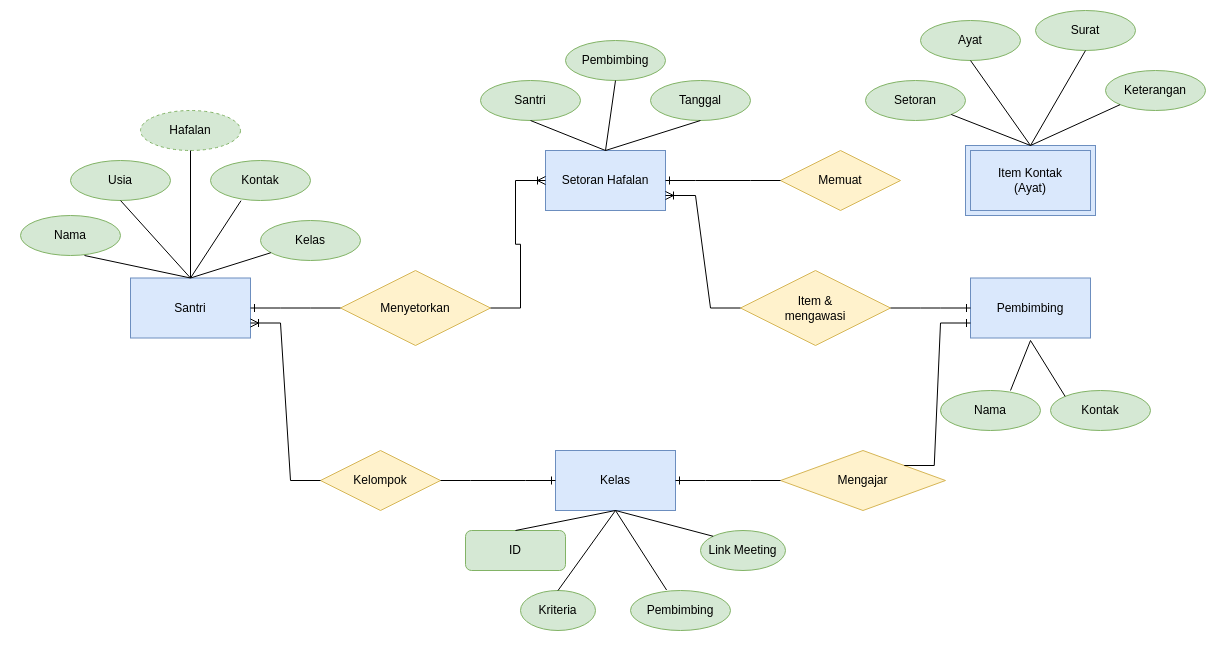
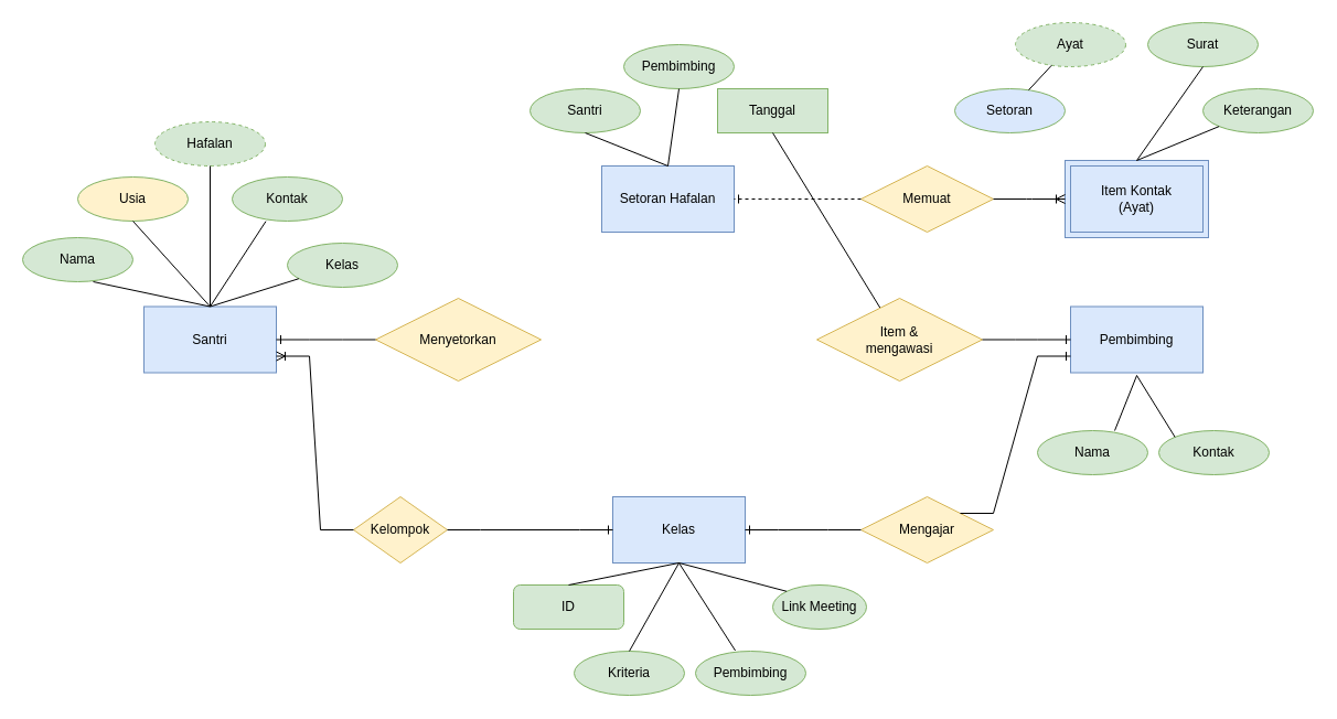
  <mxCell id="0" />
  <mxCell id="1" parent="0" />
  <mxCell id="2" value="Santri" style="rounded=0;whiteSpace=wrap;html=1;fillColor=#dae8fc;strokeColor=#6c8ebf;" parent="1" vertex="1"><mxGeometry y="277.5" width="120" height="60" as="geometry" x="130" /></mxCell>
  <mxCell id="3" value="Nama" style="ellipse;whiteSpace=wrap;html=1;align=center;fillColor=#d5e8d4;strokeColor=#82b366;" parent="1" vertex="1"><mxGeometry x="20" y="215" width="100" height="40" as="geometry" /></mxCell>
- <mxCell id="4" value="Usia" style="ellipse;whiteSpace=wrap;html=1;align=center;fillColor=#d5e8d4;strokeColor=#82b366;" parent="1" vertex="1"><mxGeometry x="70" y="160" width="100" height="40" as="geometry" /></mxCell>
+ <mxCell id="4" value="Usia" style="ellipse;whiteSpace=wrap;html=1;align=center;fillColor=#fff2cc;strokeColor=#82b366;" parent="1" vertex="1"><mxGeometry x="70" y="160" width="100" height="40" as="geometry" /></mxCell>
  <mxCell id="5" value="Kontak" style="ellipse;whiteSpace=wrap;html=1;align=center;fillColor=#d5e8d4;strokeColor=#82b366;" parent="1" vertex="1"><mxGeometry x="210" y="160" width="100" height="40" as="geometry" /></mxCell>
  <mxCell id="6" value="Hafalan" style="ellipse;whiteSpace=wrap;html=1;align=center;fillColor=#d5e8d4;strokeColor=#82b366;dashed=1;" parent="1" vertex="1"><mxGeometry x="140" y="110" width="100" height="40" as="geometry" /></mxCell>
  <mxCell id="7" value="" style="endArrow=none;html=1;rounded=0;exitX=0.64;exitY=1;exitDx=0;exitDy=0;exitPerimeter=0;entryX=0.5;entryY=0;entryDx=0;entryDy=0;" parent="1" source="3" target="2" edge="1"><mxGeometry relative="1" as="geometry"><mxPoint x="210" y="480" as="sourcePoint" /><mxPoint x="370" y="480" as="targetPoint" /></mxGeometry></mxCell>
  <mxCell id="8" value="" style="endArrow=none;html=1;rounded=0;exitX=0.5;exitY=1;exitDx=0;exitDy=0;entryX=0.5;entryY=0;entryDx=0;entryDy=0;" parent="1" source="4" target="2" edge="1"><mxGeometry relative="1" as="geometry"><mxPoint x="114" y="270" as="sourcePoint" /><mxPoint x="200" y="300" as="targetPoint" /></mxGeometry></mxCell>
  <mxCell id="9" value="" style="endArrow=none;html=1;rounded=0;exitX=0.5;exitY=1;exitDx=0;exitDy=0;entryX=0.5;entryY=0;entryDx=0;entryDy=0;" parent="1" source="6" target="2" edge="1"><mxGeometry relative="1" as="geometry"><mxPoint y="190" as="sourcePoint" x="130" /><mxPoint x="200" y="300" as="targetPoint" /></mxGeometry></mxCell>
  <mxCell id="10" value="" style="endArrow=none;html=1;rounded=0;exitX=0.5;exitY=0;exitDx=0;exitDy=0;entryX=0.305;entryY=1.005;entryDx=0;entryDy=0;entryPerimeter=0;" parent="1" source="2" target="5" edge="1"><mxGeometry relative="1" as="geometry"><mxPoint x="210" y="480" as="sourcePoint" /><mxPoint x="370" y="480" as="targetPoint" /></mxGeometry></mxCell>
  <mxCell id="11" value="Pembimbing" style="rounded=0;whiteSpace=wrap;html=1;fillColor=#dae8fc;strokeColor=#6c8ebf;" parent="1" vertex="1"><mxGeometry x="970" y="277.5" width="120" height="60" as="geometry" /></mxCell>
  <mxCell id="12" value="Kelas" style="rounded=0;whiteSpace=wrap;html=1;fillColor=#dae8fc;strokeColor=#6c8ebf;" parent="1" vertex="1"><mxGeometry x="555" y="450" width="120" height="60" as="geometry" /></mxCell>
  <mxCell id="13" value="ID" style="whiteSpace=wrap;html=1;align=center;fillColor=#d5e8d4;strokeColor=#82b366;rounded=1;" parent="1" vertex="1"><mxGeometry x="465" y="530" width="100" height="40" as="geometry" /></mxCell>
  <mxCell id="14" value="" style="endArrow=none;html=1;rounded=0;entryX=0.5;entryY=1;entryDx=0;entryDy=0;exitX=0.5;exitY=0;exitDx=0;exitDy=0;" parent="1" source="13" target="12" edge="1"><mxGeometry relative="1" as="geometry"><mxPoint x="570" y="410" as="sourcePoint" /><mxPoint x="730" y="410" as="targetPoint" /></mxGeometry></mxCell>
  <mxCell id="15" value="Nama" style="ellipse;whiteSpace=wrap;html=1;align=center;fillColor=#d5e8d4;strokeColor=#82b366;" parent="1" vertex="1"><mxGeometry x="940" y="390" width="100" height="40" as="geometry" /></mxCell>
  <mxCell id="16" value="" style="endArrow=none;html=1;rounded=0;" parent="1" edge="1"><mxGeometry relative="1" as="geometry"><mxPoint x="1030" y="340" as="sourcePoint" /><mxPoint x="1010" y="390" as="targetPoint" /></mxGeometry></mxCell>
  <mxCell id="17" value="Kontak" style="ellipse;whiteSpace=wrap;html=1;align=center;fillColor=#d5e8d4;strokeColor=#82b366;" parent="1" vertex="1"><mxGeometry x="1050" y="390" width="100" height="40" as="geometry" /></mxCell>
  <mxCell id="18" value="" style="endArrow=none;html=1;rounded=0;entryX=0;entryY=0;entryDx=0;entryDy=0;" parent="1" target="17" edge="1"><mxGeometry relative="1" as="geometry"><mxPoint x="1030" y="340" as="sourcePoint" /><mxPoint x="1070" y="390" as="targetPoint" /></mxGeometry></mxCell>
- <mxCell id="19" value="Mengajar" style="shape=rhombus;perimeter=rhombusPerimeter;whiteSpace=wrap;html=1;align=center;fillColor=#fff2cc;strokeColor=#d6b656;" parent="1" vertex="1"><mxGeometry x="780" y="450" width="165" height="60" as="geometry" /></mxCell>
- <mxCell id="20" value="Kelompok" style="shape=rhombus;perimeter=rhombusPerimeter;whiteSpace=wrap;html=1;align=center;fillColor=#fff2cc;strokeColor=#d6b656;" parent="1" vertex="1"><mxGeometry x="320" y="450" width="120" height="60" as="geometry" /></mxCell>
+ <mxCell id="19" value="Mengajar" style="shape=rhombus;perimeter=rhombusPerimeter;whiteSpace=wrap;html=1;align=center;fillColor=#fff2cc;strokeColor=#d6b656;" parent="1" vertex="1"><mxGeometry x="780" y="450" width="120" height="60" as="geometry" /></mxCell>
+ <mxCell id="20" value="Kelompok" style="shape=rhombus;perimeter=rhombusPerimeter;whiteSpace=wrap;html=1;align=center;fillColor=#fff2cc;strokeColor=#d6b656;" parent="1" vertex="1"><mxGeometry x="320" y="450" width="85" height="60" as="geometry" /></mxCell>
  <mxCell id="21" value="Setoran Hafalan" style="rounded=0;whiteSpace=wrap;html=1;fillColor=#dae8fc;strokeColor=#6c8ebf;" parent="1" vertex="1"><mxGeometry x="545" y="150" width="120" height="60" as="geometry" /></mxCell>
  <mxCell id="22" value="Santri" style="ellipse;whiteSpace=wrap;html=1;align=center;fillColor=#d5e8d4;strokeColor=#82b366;" parent="1" vertex="1"><mxGeometry x="480" y="80" width="100" height="40" as="geometry" /></mxCell>
  <mxCell id="23" value="Pembimbing" style="ellipse;whiteSpace=wrap;html=1;align=center;fillColor=#d5e8d4;strokeColor=#82b366;" parent="1" vertex="1"><mxGeometry x="565" y="40" width="100" height="40" as="geometry" /></mxCell>
- <mxCell id="24" value="Tanggal" style="ellipse;whiteSpace=wrap;html=1;align=center;fillColor=#d5e8d4;strokeColor=#82b366;" parent="1" vertex="1"><mxGeometry x="650" y="80" width="100" height="40" as="geometry" /></mxCell>
+ <mxCell id="24" value="Tanggal" style="whiteSpace=wrap;html=1;align=center;fillColor=#d5e8d4;strokeColor=#82b366;rounded=0;" parent="1" vertex="1"><mxGeometry x="650" y="80" width="100" height="40" as="geometry" /></mxCell>
  <mxCell id="25" value="&lt;div&gt;Item Kontak&lt;/div&gt;&lt;div&gt;(Ayat)&lt;/div&gt;" style="shape=ext;margin=3;double=1;whiteSpace=wrap;html=1;align=center;fillColor=#dae8fc;strokeColor=#6c8ebf;" parent="1" vertex="1"><mxGeometry x="965" y="145" width="130" height="70" as="geometry" /></mxCell>
  <mxCell id="26" value="Memuat" style="shape=rhombus;perimeter=rhombusPerimeter;whiteSpace=wrap;html=1;align=center;fillColor=#fff2cc;strokeColor=#d6b656;" parent="1" vertex="1"><mxGeometry x="780" y="150" width="120" height="60" as="geometry" /></mxCell>
- <mxCell id="27" value="Ayat" style="ellipse;whiteSpace=wrap;html=1;align=center;fillColor=#d5e8d4;strokeColor=#82b366;" parent="1" vertex="1"><mxGeometry x="920" y="20" width="100" height="40" as="geometry" /></mxCell>
- <mxCell id="28" value="Surat" style="ellipse;whiteSpace=wrap;html=1;align=center;fillColor=#d5e8d4;strokeColor=#82b366;" parent="1" vertex="1"><mxGeometry x="1035" y="10" width="100" height="40" as="geometry" /></mxCell>
+ <mxCell id="27" value="Ayat" style="ellipse;whiteSpace=wrap;html=1;align=center;fillColor=#d5e8d4;strokeColor=#82b366;dashed=1;" parent="1" vertex="1"><mxGeometry x="920" y="20" width="100" height="40" as="geometry" /></mxCell>
+ <mxCell id="28" value="Surat" style="ellipse;whiteSpace=wrap;html=1;align=center;fillColor=#d5e8d4;strokeColor=#82b366;" parent="1" vertex="1"><mxGeometry x="1040" y="20" width="100" height="40" as="geometry" /></mxCell>
  <mxCell id="29" value="" style="endArrow=none;html=1;rounded=0;exitX=0.5;exitY=1;exitDx=0;exitDy=0;entryX=0.5;entryY=0;entryDx=0;entryDy=0;" parent="1" source="22" target="21" edge="1"><mxGeometry relative="1" as="geometry"><mxPoint x="570" y="170" as="sourcePoint" /><mxPoint x="730" y="170" as="targetPoint" /></mxGeometry></mxCell>
  <mxCell id="30" value="" style="endArrow=none;html=1;rounded=0;exitX=0.5;exitY=1;exitDx=0;exitDy=0;entryX=0.5;entryY=0;entryDx=0;entryDy=0;" parent="1" source="23" target="21" edge="1"><mxGeometry relative="1" as="geometry"><mxPoint x="490" y="80" as="sourcePoint" /><mxPoint x="615" y="160" as="targetPoint" /></mxGeometry></mxCell>
- <mxCell id="31" value="" style="endArrow=none;html=1;rounded=0;entryX=0.5;entryY=0;entryDx=0;entryDy=0;exitX=0.5;exitY=1;exitDx=0;exitDy=0;" parent="1" source="24" target="21" edge="1"><mxGeometry relative="1" as="geometry"><mxPoint x="565" y="20" as="sourcePoint" /><mxPoint x="615" y="160" as="targetPoint" /></mxGeometry></mxCell>
- <mxCell id="32" value="Keterangan" style="ellipse;whiteSpace=wrap;html=1;align=center;fillColor=#d5e8d4;strokeColor=#82b366;" parent="1" vertex="1"><mxGeometry x="1105" y="70" width="100" height="40" as="geometry" /></mxCell>
- <mxCell id="33" value="Setoran" style="ellipse;whiteSpace=wrap;html=1;align=center;fillColor=#d5e8d4;strokeColor=#82b366;" parent="1" vertex="1"><mxGeometry x="865" y="80" width="100" height="40" as="geometry" /></mxCell>
- <mxCell id="34" value="" style="endArrow=none;html=1;rounded=0;entryX=0.5;entryY=0;entryDx=0;entryDy=0;" parent="1" source="33" target="25" edge="1"><mxGeometry relative="1" as="geometry"><mxPoint x="660" y="100" as="sourcePoint" /><mxPoint x="820" y="100" as="targetPoint" /></mxGeometry></mxCell>
- <mxCell id="35" value="" style="endArrow=none;html=1;rounded=0;entryX=0.5;entryY=0;entryDx=0;entryDy=0;exitX=0.5;exitY=1;exitDx=0;exitDy=0;" parent="1" source="27" target="25" edge="1"><mxGeometry relative="1" as="geometry"><mxPoint x="835.93" y="-186.092" as="sourcePoint" /><mxPoint x="955" y="-140" as="targetPoint" /></mxGeometry></mxCell>
+ <mxCell id="31" value="" style="endArrow=none;html=1;rounded=0;exitX=0.5;exitY=1;exitDx=0;exitDy=0;" parent="1" source="24" target="38" edge="1"><mxGeometry relative="1" as="geometry"><mxPoint x="565" y="20" as="sourcePoint" /><mxPoint x="615" y="160" as="targetPoint" /></mxGeometry></mxCell>
+ <mxCell id="32" value="Keterangan" style="ellipse;whiteSpace=wrap;html=1;align=center;fillColor=#d5e8d4;strokeColor=#82b366;" parent="1" vertex="1"><mxGeometry x="1090" y="80" width="100" height="40" as="geometry" /></mxCell>
+ <mxCell id="33" value="Setoran" style="ellipse;whiteSpace=wrap;html=1;align=center;fillColor=#dae8fc;strokeColor=#82b366;" parent="1" vertex="1"><mxGeometry x="865" y="80" width="100" height="40" as="geometry" /></mxCell>
+ <mxCell id="34" value="" style="endArrow=none;html=1;rounded=0;" parent="1" source="33" target="27" edge="1"><mxGeometry relative="1" as="geometry"><mxPoint x="660" y="100" as="sourcePoint" /><mxPoint x="820" y="100" as="targetPoint" /></mxGeometry></mxCell>
  <mxCell id="36" value="" style="endArrow=none;html=1;rounded=0;entryX=0.5;entryY=0;entryDx=0;entryDy=0;exitX=0.5;exitY=1;exitDx=0;exitDy=0;" parent="1" source="28" target="25" edge="1"><mxGeometry relative="1" as="geometry"><mxPoint x="910" y="-240" as="sourcePoint" /><mxPoint x="955" y="-140" as="targetPoint" /></mxGeometry></mxCell>
  <mxCell id="37" value="" style="endArrow=none;html=1;rounded=0;entryX=0.5;entryY=0;entryDx=0;entryDy=0;exitX=0;exitY=1;exitDx=0;exitDy=0;" parent="1" source="32" target="25" edge="1"><mxGeometry relative="1" as="geometry"><mxPoint x="1034.645" y="-235.858" as="sourcePoint" /><mxPoint x="955" y="-140" as="targetPoint" /></mxGeometry></mxCell>
  <mxCell id="38" value="&lt;div&gt;Item &amp;amp; &lt;br&gt;&lt;/div&gt;&lt;div&gt;mengawasi&lt;/div&gt;" style="shape=rhombus;perimeter=rhombusPerimeter;whiteSpace=wrap;html=1;align=center;fillColor=#fff2cc;strokeColor=#d6b656;" parent="1" vertex="1"><mxGeometry x="740" y="270" width="150" height="75" as="geometry" /></mxCell>
  <mxCell id="39" value="Menyetorkan" style="shape=rhombus;perimeter=rhombusPerimeter;whiteSpace=wrap;html=1;align=center;fillColor=#fff2cc;strokeColor=#d6b656;" parent="1" vertex="1"><mxGeometry x="340" y="270" width="150" height="75" as="geometry" /></mxCell>
- <mxCell id="40" value="Kriteria" style="ellipse;whiteSpace=wrap;html=1;align=center;fillColor=#d5e8d4;strokeColor=#82b366;" parent="1" vertex="1"><mxGeometry x="520" y="590" width="75" height="40" as="geometry" /></mxCell>
+ <mxCell id="40" value="Kriteria" style="ellipse;whiteSpace=wrap;html=1;align=center;fillColor=#d5e8d4;strokeColor=#82b366;" parent="1" vertex="1"><mxGeometry x="520" y="590" width="100" height="40" as="geometry" /></mxCell>
  <mxCell id="41" value="" style="endArrow=none;html=1;rounded=0;entryX=0.5;entryY=0;entryDx=0;entryDy=0;exitX=0.5;exitY=1;exitDx=0;exitDy=0;" parent="1" source="12" target="40" edge="1"><mxGeometry relative="1" as="geometry"><mxPoint x="570" y="470" as="sourcePoint" /><mxPoint x="730" y="470" as="targetPoint" /></mxGeometry></mxCell>
  <mxCell id="42" value="Kelas" style="ellipse;whiteSpace=wrap;html=1;align=center;fillColor=#d5e8d4;strokeColor=#82b366;" parent="1" vertex="1"><mxGeometry x="260" y="220" width="100" height="40" as="geometry" /></mxCell>
  <mxCell id="43" value="" style="endArrow=none;html=1;rounded=0;exitX=0.5;exitY=0;exitDx=0;exitDy=0;" parent="1" source="2" target="42" edge="1"><mxGeometry relative="1" as="geometry"><mxPoint x="570" y="350" as="sourcePoint" /><mxPoint x="730" y="350" as="targetPoint" /></mxGeometry></mxCell>
  <mxCell id="44" value="Pembimbing" style="ellipse;whiteSpace=wrap;html=1;align=center;fillColor=#d5e8d4;strokeColor=#82b366;" parent="1" vertex="1"><mxGeometry x="630" y="590" width="100" height="40" as="geometry" /></mxCell>
  <mxCell id="45" value="" style="endArrow=none;html=1;rounded=0;entryX=0.361;entryY=-0.012;entryDx=0;entryDy=0;exitX=0.5;exitY=1;exitDx=0;exitDy=0;entryPerimeter=0;" parent="1" source="12" target="44" edge="1"><mxGeometry relative="1" as="geometry"><mxPoint x="615" y="610" as="sourcePoint" /><mxPoint x="580" y="670" as="targetPoint" /></mxGeometry></mxCell>
  <mxCell id="46" value="Link Meeting" style="ellipse;whiteSpace=wrap;html=1;align=center;fillColor=#d5e8d4;strokeColor=#82b366;" parent="1" vertex="1"><mxGeometry x="700" y="530" width="85" height="40" as="geometry" /></mxCell>
  <mxCell id="47" value="" style="endArrow=none;html=1;rounded=0;entryX=0;entryY=0;entryDx=0;entryDy=0;exitX=0.5;exitY=1;exitDx=0;exitDy=0;" parent="1" source="12" target="46" edge="1"><mxGeometry relative="1" as="geometry"><mxPoint x="615" y="610" as="sourcePoint" /><mxPoint x="660" y="690" as="targetPoint" /></mxGeometry></mxCell>
  <mxCell id="48" value="" style="edgeStyle=entityRelationEdgeStyle;fontSize=12;html=1;endArrow=ERone;endFill=1;rounded=0;entryX=0;entryY=0.5;entryDx=0;entryDy=0;exitX=1;exitY=0.5;exitDx=0;exitDy=0;" parent="1" source="20" target="12" edge="1"><mxGeometry width="100" height="100" relative="1" as="geometry"><mxPoint x="600" y="490" as="sourcePoint" /><mxPoint x="700" y="390" as="targetPoint" /></mxGeometry></mxCell>
  <mxCell id="49" value="" style="edgeStyle=entityRelationEdgeStyle;fontSize=12;html=1;endArrow=ERoneToMany;rounded=0;entryX=1;entryY=0.75;entryDx=0;entryDy=0;" parent="1" source="20" target="2" edge="1"><mxGeometry width="100" height="100" relative="1" as="geometry"><mxPoint x="600" y="490" as="sourcePoint" /><mxPoint x="700" y="390" as="targetPoint" /></mxGeometry></mxCell>
- <mxCell id="50" value="" style="edgeStyle=entityRelationEdgeStyle;fontSize=12;html=1;endArrow=ERoneToMany;rounded=0;entryX=0;entryY=0.5;entryDx=0;entryDy=0;exitX=1;exitY=0.5;exitDx=0;exitDy=0;" parent="1" source="39" target="21" edge="1"><mxGeometry width="100" height="100" relative="1" as="geometry"><mxPoint x="330" y="500" as="sourcePoint" /><mxPoint x="250" y="330" as="targetPoint" /></mxGeometry></mxCell>
- <mxCell id="52" value="" style="edgeStyle=entityRelationEdgeStyle;fontSize=12;html=1;endArrow=ERone;endFill=1;rounded=0;entryX=1;entryY=0.5;entryDx=0;entryDy=0;exitX=0;exitY=0.5;exitDx=0;exitDy=0;" parent="1" source="26" target="21" edge="1"><mxGeometry width="100" height="100" relative="1" as="geometry"><mxPoint x="350" y="262.5" as="sourcePoint" /><mxPoint x="250" y="315" as="targetPoint" /></mxGeometry></mxCell>
+ <mxCell id="51" value="" style="edgeStyle=entityRelationEdgeStyle;fontSize=12;html=1;endArrow=ERoneToMany;rounded=0;exitX=1;exitY=0.5;exitDx=0;exitDy=0;" parent="1" source="26" target="25" edge="1"><mxGeometry width="100" height="100" relative="1" as="geometry"><mxPoint x="500" y="262.5" as="sourcePoint" /><mxPoint x="565" y="190" as="targetPoint" /></mxGeometry></mxCell>
+ <mxCell id="52" value="" style="edgeStyle=entityRelationEdgeStyle;fontSize=12;html=1;endArrow=ERone;endFill=1;rounded=0;entryX=1;entryY=0.5;entryDx=0;entryDy=0;exitX=0;exitY=0.5;exitDx=0;exitDy=0;dashed=1;" parent="1" source="26" target="21" edge="1"><mxGeometry width="100" height="100" relative="1" as="geometry"><mxPoint x="350" y="262.5" as="sourcePoint" /><mxPoint x="250" y="315" as="targetPoint" /></mxGeometry></mxCell>
  <mxCell id="53" value="" style="edgeStyle=entityRelationEdgeStyle;fontSize=12;html=1;endArrow=ERone;endFill=1;rounded=0;entryX=0;entryY=0.5;entryDx=0;entryDy=0;exitX=1;exitY=0.5;exitDx=0;exitDy=0;" parent="1" source="38" target="11" edge="1"><mxGeometry width="100" height="100" relative="1" as="geometry"><mxPoint x="770" y="60" as="sourcePoint" /><mxPoint x="685" y="190" as="targetPoint" /></mxGeometry></mxCell>
- <mxCell id="54" value="" style="edgeStyle=entityRelationEdgeStyle;fontSize=12;html=1;endArrow=ERoneToMany;rounded=0;entryX=1;entryY=0.75;entryDx=0;entryDy=0;exitX=0;exitY=0.5;exitDx=0;exitDy=0;" parent="1" source="38" target="21" edge="1"><mxGeometry width="100" height="100" relative="1" as="geometry"><mxPoint x="500" y="262.5" as="sourcePoint" /><mxPoint x="565" y="190" as="targetPoint" /></mxGeometry></mxCell>
  <mxCell id="55" value="" style="edgeStyle=entityRelationEdgeStyle;fontSize=12;html=1;endArrow=ERone;endFill=1;rounded=0;entryX=0;entryY=0.75;entryDx=0;entryDy=0;exitX=1;exitY=0;exitDx=0;exitDy=0;" parent="1" source="19" target="11" edge="1"><mxGeometry width="100" height="100" relative="1" as="geometry"><mxPoint x="852.5" y="281.25" as="sourcePoint" /><mxPoint x="940" y="330" as="targetPoint" /></mxGeometry></mxCell>
  <mxCell id="56" value="" style="edgeStyle=entityRelationEdgeStyle;fontSize=12;html=1;endArrow=ERone;endFill=1;rounded=0;exitX=0;exitY=0.5;exitDx=0;exitDy=0;entryX=1;entryY=0.5;entryDx=0;entryDy=0;" parent="1" source="19" target="12" edge="1"><mxGeometry width="100" height="100" relative="1" as="geometry"><mxPoint x="860" y="455" as="sourcePoint" /><mxPoint x="750" y="600" as="targetPoint" /></mxGeometry></mxCell>
  <mxCell id="57" value="" style="edgeStyle=entityRelationEdgeStyle;fontSize=12;html=1;endArrow=ERone;endFill=1;rounded=0;entryX=1;entryY=0.5;entryDx=0;entryDy=0;exitX=0;exitY=0.5;exitDx=0;exitDy=0;" edge="1" parent="1" source="39" target="2"><mxGeometry width="100" height="100" relative="1" as="geometry"><mxPoint x="330" y="380" as="sourcePoint" /><mxPoint x="370" y="260" as="targetPoint" /></mxGeometry></mxCell>
